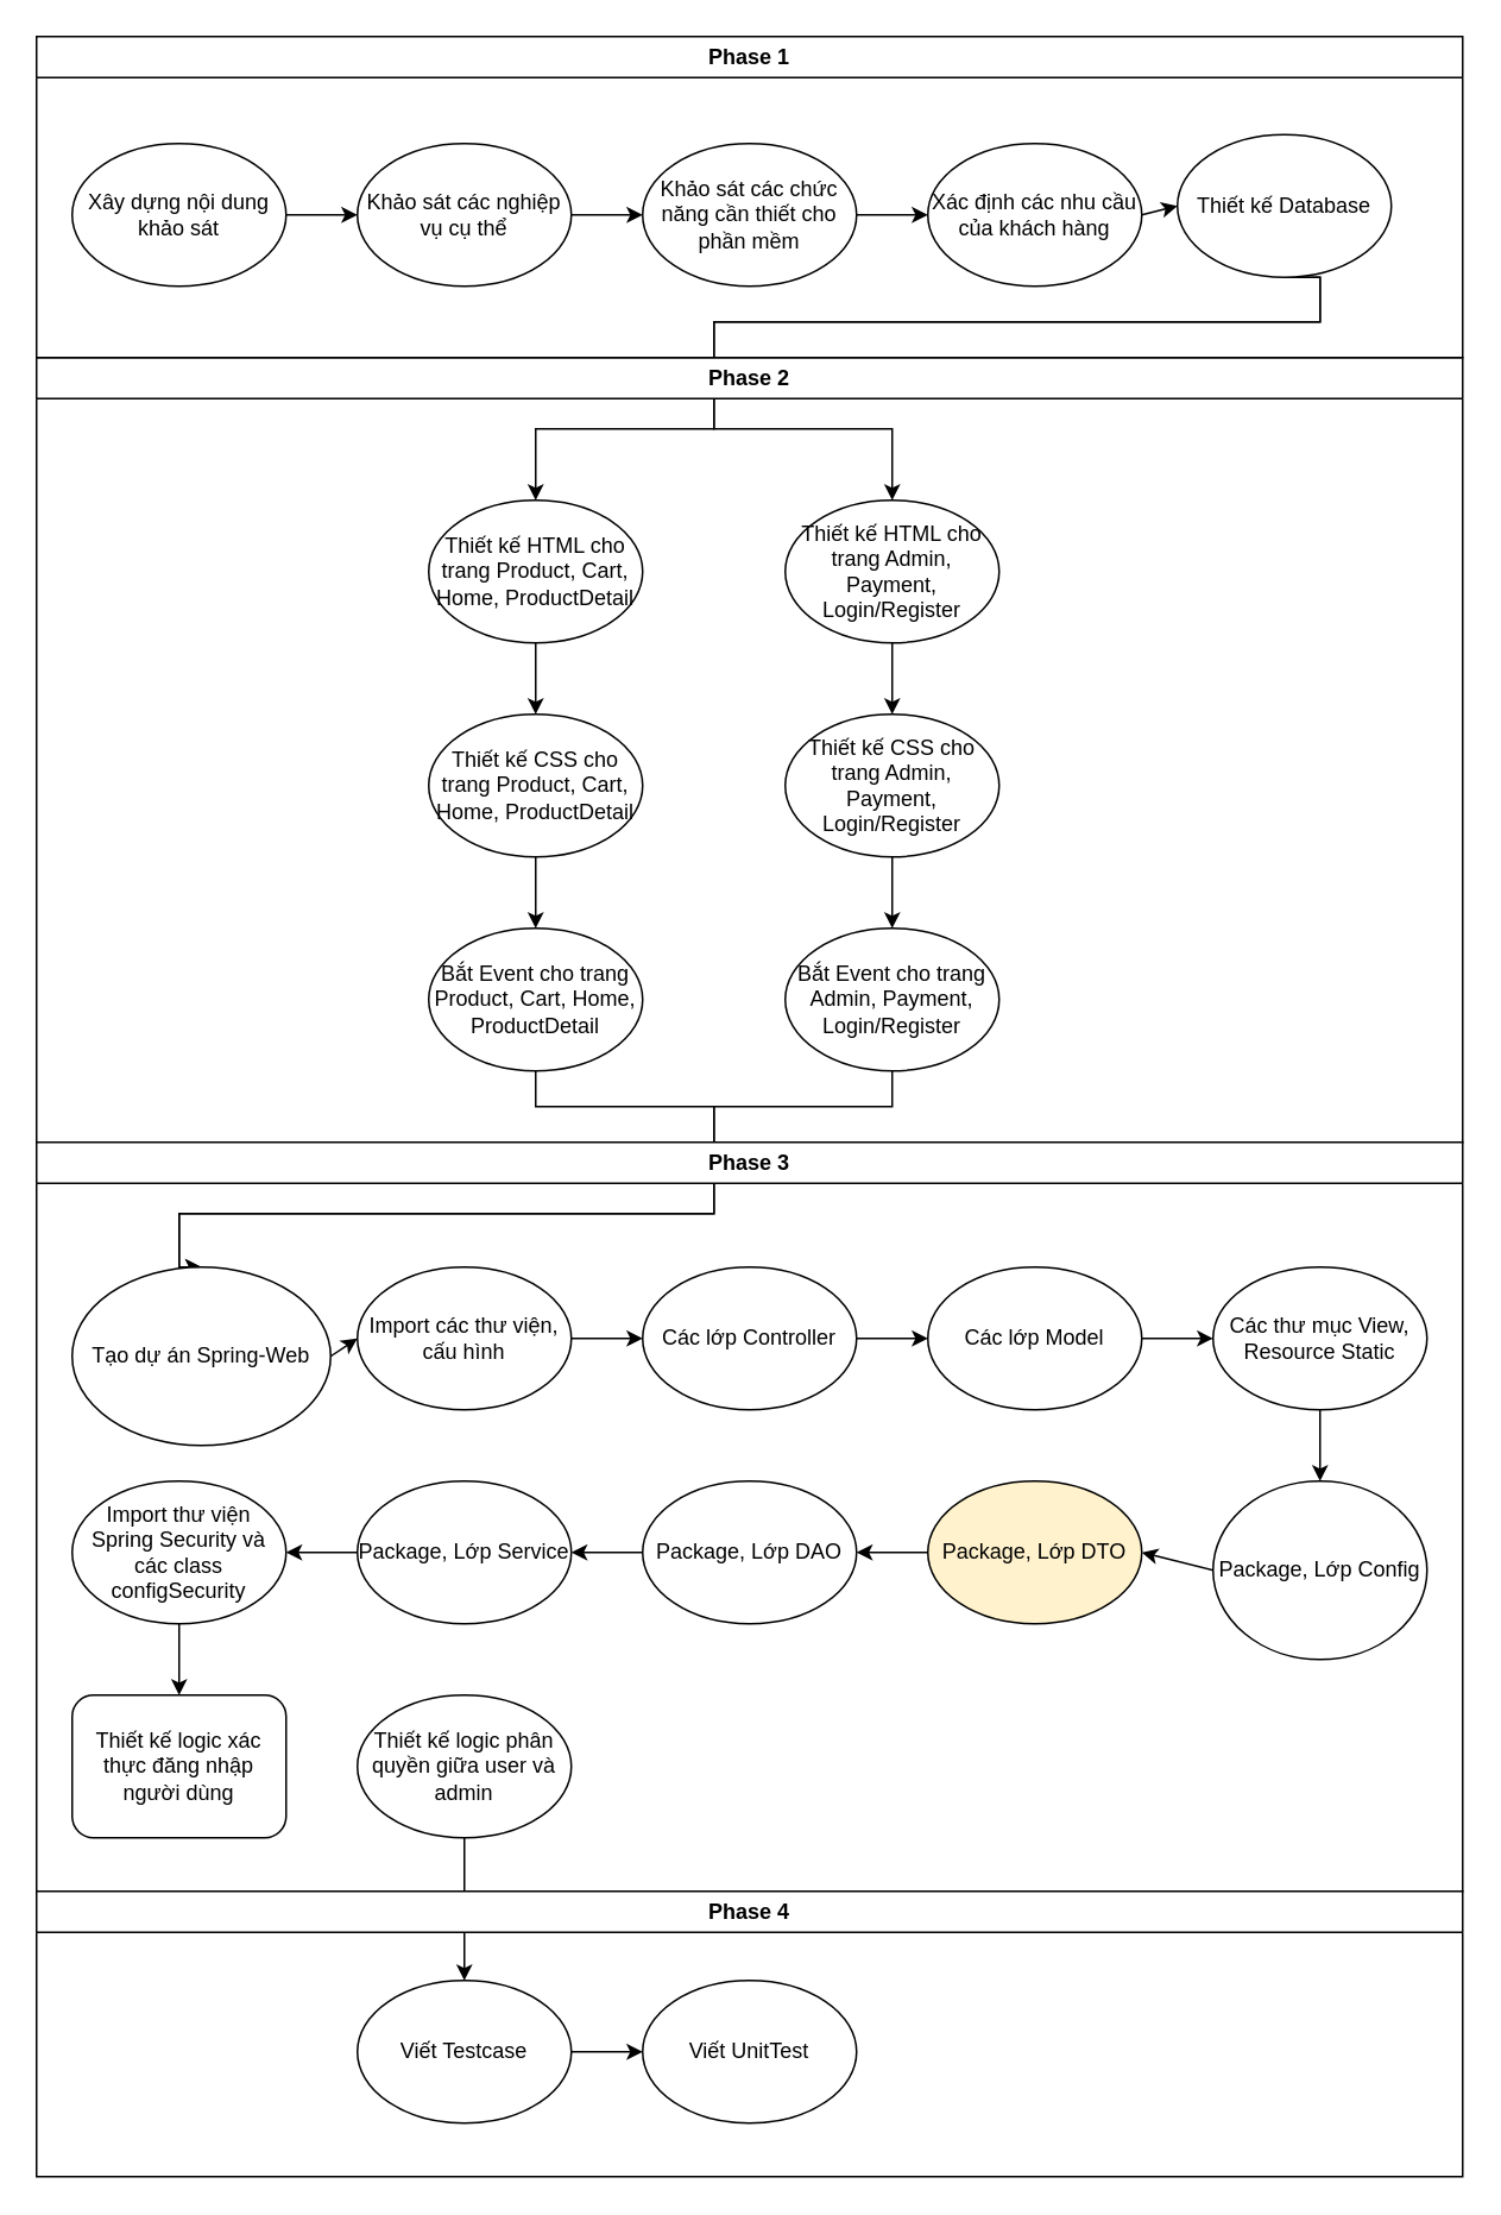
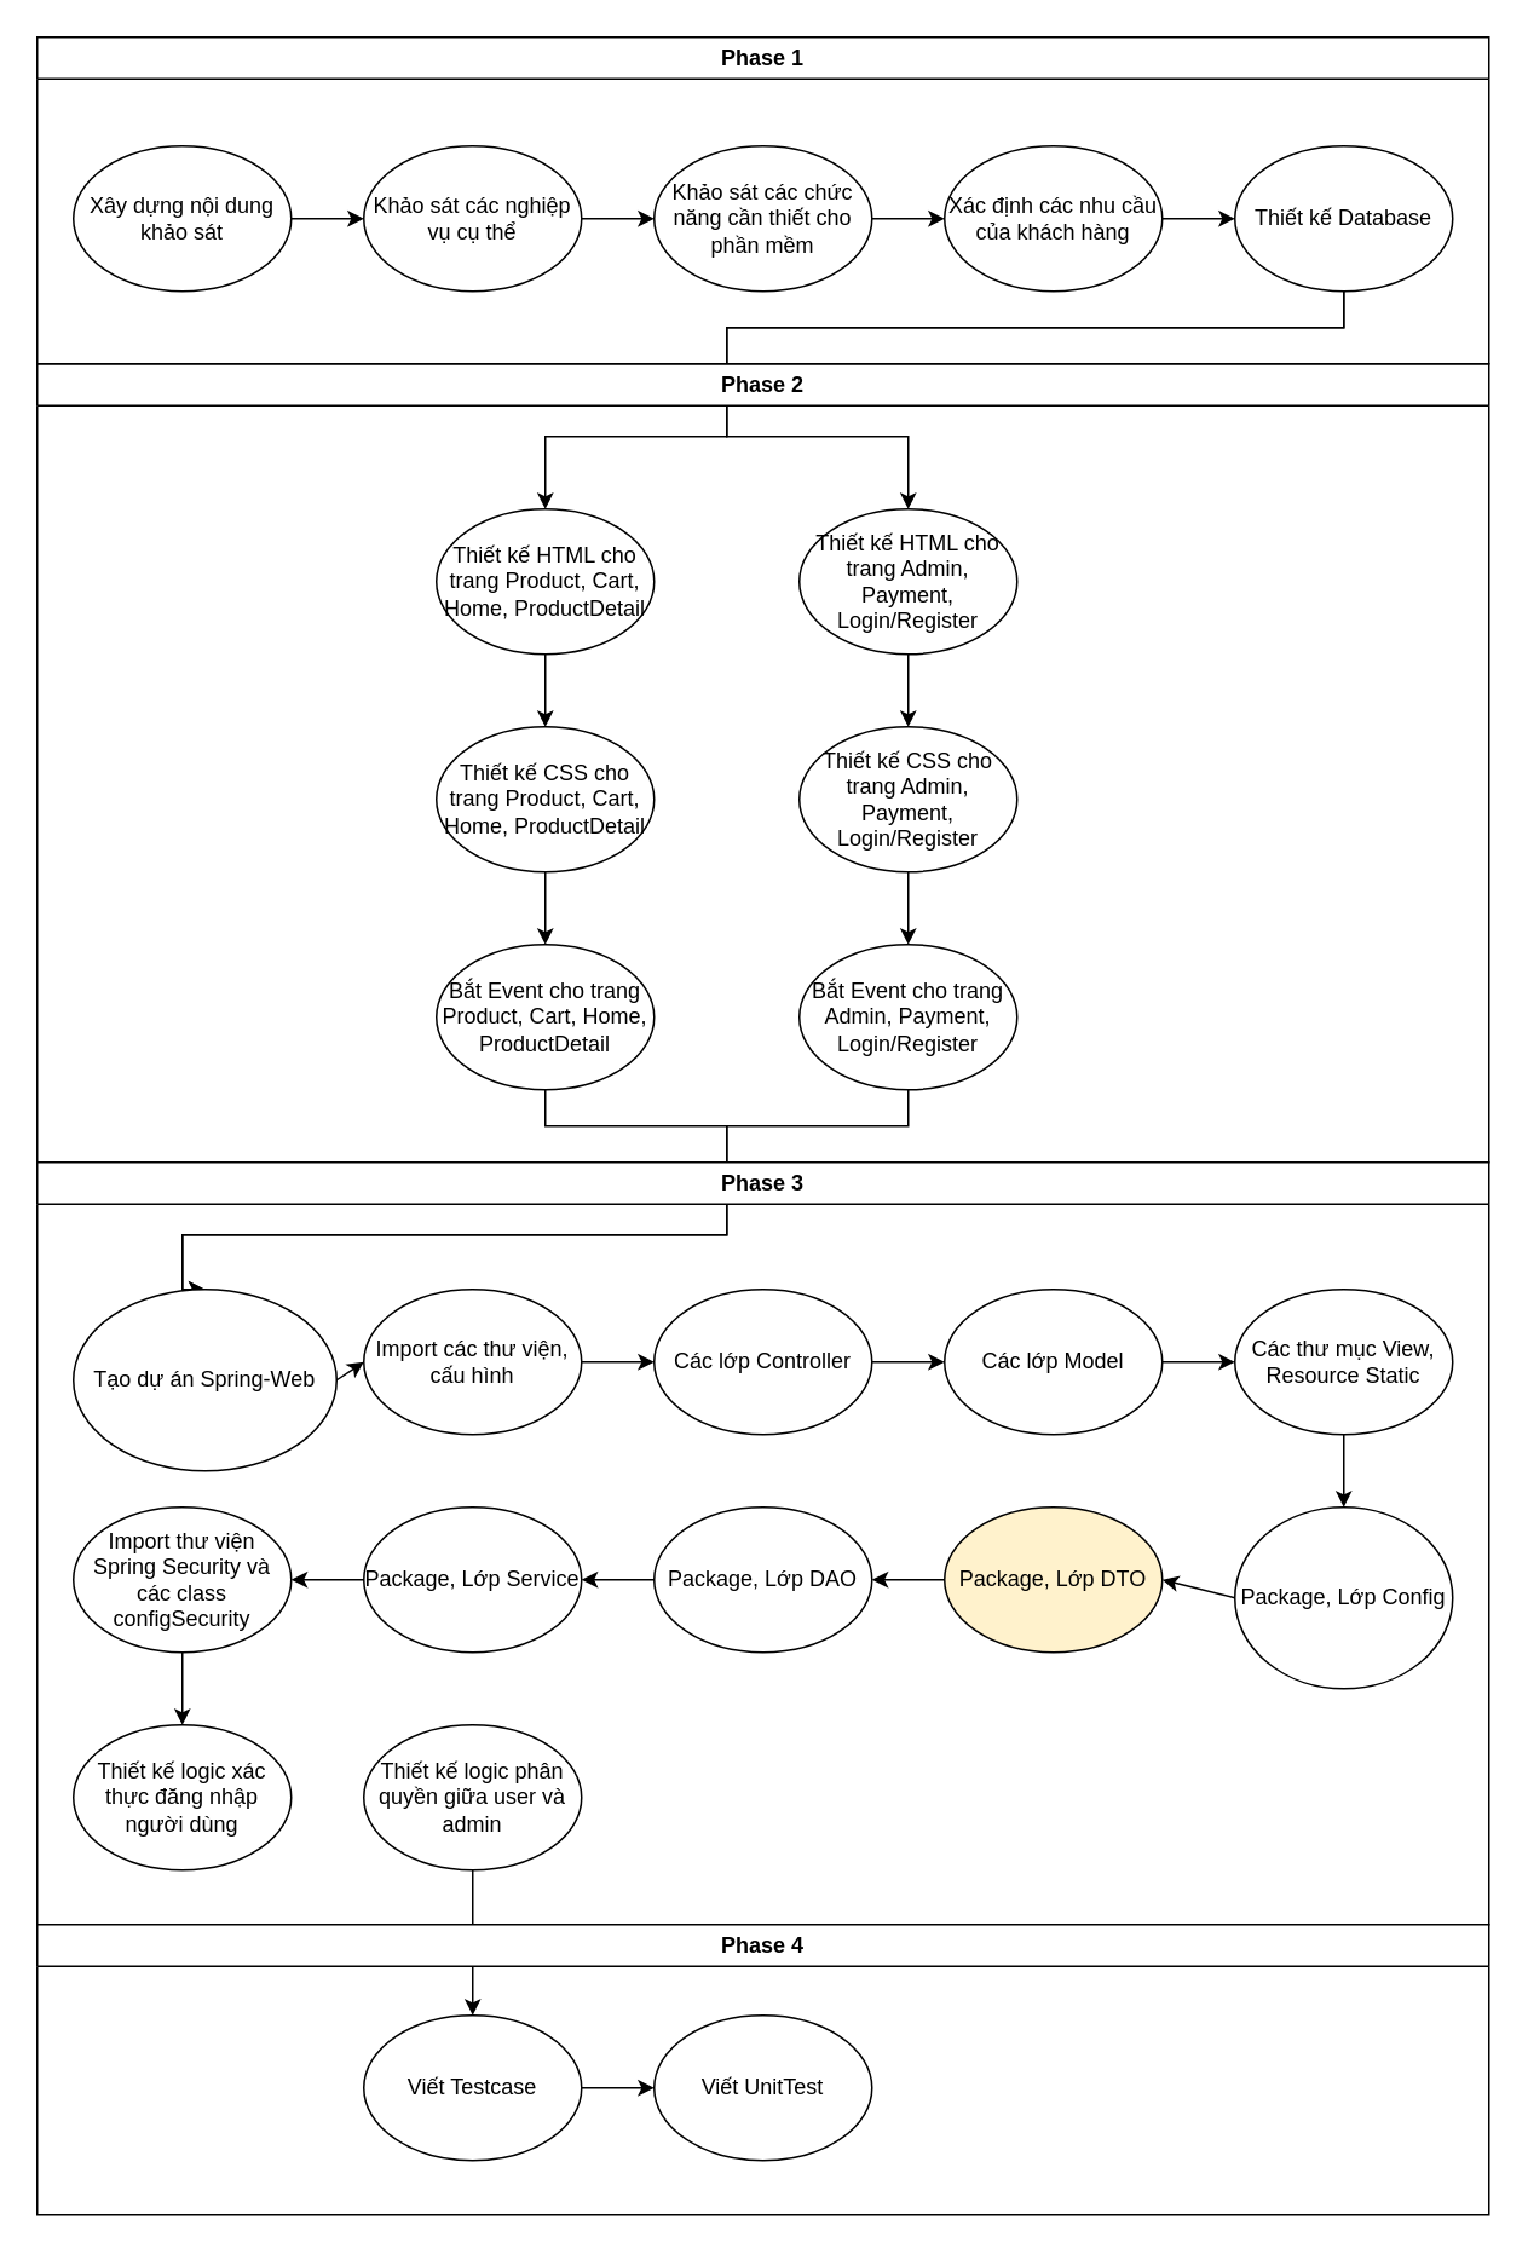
  <mxCell id="0" />
  <mxCell id="1" parent="0" />
  <mxCell id="2" value="" style="endArrow=classic;html=1;rounded=0;exitX=0.5;exitY=1;exitDx=0;exitDy=0;entryX=0.5;entryY=0;entryDx=0;entryDy=0;edgeStyle=orthogonalEdgeStyle;" edge="1" parent="1" source="28" target="7"><mxGeometry width="50" height="50" relative="1" as="geometry"><mxPoint x="540" y="260" as="sourcePoint" /><mxPoint x="590" y="210" as="targetPoint" /><Array as="points"><mxPoint x="740" y="180" /><mxPoint x="400" y="180" /><mxPoint x="400" y="240" /><mxPoint x="300" y="240" /></Array></mxGeometry></mxCell>
  <mxCell id="3" value="" style="endArrow=classic;html=1;rounded=0;exitX=0.5;exitY=1;exitDx=0;exitDy=0;entryX=0.5;entryY=0;entryDx=0;entryDy=0;edgeStyle=orthogonalEdgeStyle;" edge="1" parent="1" source="28" target="8"><mxGeometry width="50" height="50" relative="1" as="geometry"><mxPoint x="430" y="320" as="sourcePoint" /><mxPoint x="480" y="270" as="targetPoint" /><Array as="points"><mxPoint x="740" y="180" /><mxPoint x="400" y="180" /><mxPoint x="400" y="240" /><mxPoint x="500" y="240" /></Array></mxGeometry></mxCell>
  <mxCell id="4" value="" style="endArrow=classic;html=1;rounded=0;exitX=0.5;exitY=1;exitDx=0;exitDy=0;entryX=0.5;entryY=0;entryDx=0;entryDy=0;edgeStyle=orthogonalEdgeStyle;" edge="1" parent="1" source="11" target="19"><mxGeometry width="50" height="50" relative="1" as="geometry"><mxPoint x="340" y="600" as="sourcePoint" /><mxPoint x="130" y="710" as="targetPoint" /><Array as="points"><mxPoint x="300" y="620" /><mxPoint x="400" y="620" /><mxPoint x="400" y="680" /><mxPoint x="100" y="680" /></Array></mxGeometry></mxCell>
  <mxCell id="5" value="" style="endArrow=classic;html=1;rounded=0;exitX=0.5;exitY=1;exitDx=0;exitDy=0;entryX=0.5;entryY=0;entryDx=0;entryDy=0;edgeStyle=orthogonalEdgeStyle;" edge="1" parent="1" source="12" target="19"><mxGeometry width="50" height="50" relative="1" as="geometry"><mxPoint x="540" y="600" as="sourcePoint" /><mxPoint x="130" y="710" as="targetPoint" /><Array as="points"><mxPoint x="500" y="620" /><mxPoint x="400" y="620" /><mxPoint x="400" y="680" /><mxPoint x="100" y="680" /></Array></mxGeometry></mxCell>
  <mxCell id="6" value="Phase 2" style="swimlane;whiteSpace=wrap;html=1;" vertex="1" parent="1"><mxGeometry x="20" y="200" width="800" height="440" as="geometry" /></mxCell>
  <mxCell id="7" value="Thiết kế HTML cho trang Product, Cart, Home, ProductDetail" style="ellipse;whiteSpace=wrap;html=1;" vertex="1" parent="6"><mxGeometry x="220" y="80" width="120" height="80" as="geometry" /></mxCell>
  <mxCell id="8" value="Thiết kế HTML cho trang Admin, Payment, Login/Register" style="ellipse;whiteSpace=wrap;html=1;" vertex="1" parent="6"><mxGeometry x="420" y="80" width="120" height="80" as="geometry" /></mxCell>
  <mxCell id="9" value="Thiết kế CSS cho trang Product, Cart, Home, ProductDetail" style="ellipse;whiteSpace=wrap;html=1;" vertex="1" parent="6"><mxGeometry x="220" y="200" width="120" height="80" as="geometry" /></mxCell>
  <mxCell id="10" value="Thiết kế CSS cho trang Admin, Payment, Login/Register" style="ellipse;whiteSpace=wrap;html=1;" vertex="1" parent="6"><mxGeometry x="420" y="200" width="120" height="80" as="geometry" /></mxCell>
  <mxCell id="11" value="Bắt Event cho trang Product, Cart, Home, ProductDetail" style="ellipse;whiteSpace=wrap;html=1;" vertex="1" parent="6"><mxGeometry x="220" y="320" width="120" height="80" as="geometry" /></mxCell>
  <mxCell id="12" value="Bắt Event cho trang Admin, Payment, Login/Register" style="ellipse;whiteSpace=wrap;html=1;" vertex="1" parent="6"><mxGeometry x="420" y="320" width="120" height="80" as="geometry" /></mxCell>
  <mxCell id="13" value="" style="endArrow=classic;html=1;rounded=0;exitX=0.5;exitY=1;exitDx=0;exitDy=0;entryX=0.5;entryY=0;entryDx=0;entryDy=0;" edge="1" parent="6" source="7" target="9"><mxGeometry width="50" height="50" relative="1" as="geometry"><mxPoint x="210" y="230" as="sourcePoint" /><mxPoint x="260" y="180" as="targetPoint" /></mxGeometry></mxCell>
  <mxCell id="14" value="" style="endArrow=classic;html=1;rounded=0;exitX=0.5;exitY=1;exitDx=0;exitDy=0;entryX=0.5;entryY=0;entryDx=0;entryDy=0;" edge="1" parent="6" source="8" target="10"><mxGeometry width="50" height="50" relative="1" as="geometry"><mxPoint x="650" y="200" as="sourcePoint" /><mxPoint x="700" y="150" as="targetPoint" /></mxGeometry></mxCell>
  <mxCell id="15" value="" style="endArrow=classic;html=1;rounded=0;exitX=0.5;exitY=1;exitDx=0;exitDy=0;entryX=0.5;entryY=0;entryDx=0;entryDy=0;" edge="1" parent="6" source="9" target="11"><mxGeometry width="50" height="50" relative="1" as="geometry"><mxPoint x="190" y="390" as="sourcePoint" /><mxPoint x="240" y="340" as="targetPoint" /></mxGeometry></mxCell>
  <mxCell id="16" value="" style="endArrow=classic;html=1;rounded=0;exitX=0.5;exitY=1;exitDx=0;exitDy=0;entryX=0.5;entryY=0;entryDx=0;entryDy=0;" edge="1" parent="6" source="10" target="12"><mxGeometry width="50" height="50" relative="1" as="geometry"><mxPoint x="630" y="340" as="sourcePoint" /><mxPoint x="680" y="290" as="targetPoint" /></mxGeometry></mxCell>
  <mxCell id="17" value="Xây dựng nội dung khảo sát" style="ellipse;whiteSpace=wrap;html=1;" vertex="1" parent="1"><mxGeometry x="40" y="80" width="120" height="80" as="geometry" /></mxCell>
  <mxCell id="18" value="" style="endArrow=classic;html=1;rounded=0;exitX=1;exitY=0.5;exitDx=0;exitDy=0;entryX=0;entryY=0.5;entryDx=0;entryDy=0;" edge="1" parent="1" source="17" target="23"><mxGeometry width="50" height="50" relative="1" as="geometry"><mxPoint x="170" y="260" as="sourcePoint" /><mxPoint x="220" y="210" as="targetPoint" /></mxGeometry></mxCell>
  <mxCell id="19" value="Tạo dự án Spring-Web" style="ellipse;whiteSpace=wrap;html=1;" vertex="1" parent="1"><mxGeometry x="40" y="710" width="145" height="100" as="geometry" /></mxCell>
  <mxCell id="20" value="" style="endArrow=classic;html=1;rounded=0;exitX=1;exitY=0.5;exitDx=0;exitDy=0;entryX=0;entryY=0.5;entryDx=0;entryDy=0;" edge="1" parent="1" source="19" target="31"><mxGeometry width="50" height="50" relative="1" as="geometry"><mxPoint x="-20" y="650" as="sourcePoint" /><mxPoint x="30" y="600" as="targetPoint" /></mxGeometry></mxCell>
  <mxCell id="21" value="" style="endArrow=classic;html=1;rounded=0;exitX=0.5;exitY=1;exitDx=0;exitDy=0;entryX=0.5;entryY=0;entryDx=0;entryDy=0;" edge="1" parent="1" source="50" target="52"><mxGeometry width="50" height="50" relative="1" as="geometry"><mxPoint x="180" y="1310" as="sourcePoint" /><mxPoint x="230" y="1260" as="targetPoint" /></mxGeometry></mxCell>
  <mxCell id="22" value="Phase 1" style="swimlane;whiteSpace=wrap;html=1;" vertex="1" parent="1"><mxGeometry x="20" y="20" width="800" height="180" as="geometry" /></mxCell>
  <mxCell id="23" value="Khảo sát các nghiệp vụ cụ thể" style="ellipse;whiteSpace=wrap;html=1;" vertex="1" parent="22"><mxGeometry x="180" y="60" width="120" height="80" as="geometry" /></mxCell>
  <mxCell id="24" value="Khảo sát các chức năng cần thiết cho phần mềm" style="ellipse;whiteSpace=wrap;html=1;" vertex="1" parent="22"><mxGeometry x="340" y="60" width="120" height="80" as="geometry" /></mxCell>
  <mxCell id="25" value="" style="endArrow=classic;html=1;rounded=0;exitX=1;exitY=0.5;exitDx=0;exitDy=0;entryX=0;entryY=0.5;entryDx=0;entryDy=0;" edge="1" parent="22" source="23" target="24"><mxGeometry width="50" height="50" relative="1" as="geometry"><mxPoint x="360" y="190" as="sourcePoint" /><mxPoint x="410" y="140" as="targetPoint" /></mxGeometry></mxCell>
  <mxCell id="26" value="Xác định các nhu cầu của khách hàng" style="ellipse;whiteSpace=wrap;html=1;" vertex="1" parent="22"><mxGeometry x="500" y="60" width="120" height="80" as="geometry" /></mxCell>
  <mxCell id="27" value="" style="endArrow=classic;html=1;rounded=0;exitX=1;exitY=0.5;exitDx=0;exitDy=0;entryX=0;entryY=0.5;entryDx=0;entryDy=0;" edge="1" parent="22" source="24" target="26"><mxGeometry width="50" height="50" relative="1" as="geometry"><mxPoint x="510" y="200" as="sourcePoint" /><mxPoint x="560" y="150" as="targetPoint" /></mxGeometry></mxCell>
- <mxCell id="28" value="Thiết kế Database" style="ellipse;whiteSpace=wrap;html=1;" vertex="1" parent="22"><mxGeometry x="640" y="55" width="120" height="80" as="geometry" /></mxCell>
+ <mxCell id="28" value="Thiết kế Database" style="ellipse;whiteSpace=wrap;html=1;" vertex="1" parent="22"><mxGeometry x="660" y="60" width="120" height="80" as="geometry" /></mxCell>
  <mxCell id="29" value="" style="endArrow=classic;html=1;rounded=0;exitX=1;exitY=0.5;exitDx=0;exitDy=0;entryX=0;entryY=0.5;entryDx=0;entryDy=0;" edge="1" parent="22" source="26" target="28"><mxGeometry width="50" height="50" relative="1" as="geometry"><mxPoint x="270" y="200" as="sourcePoint" /><mxPoint x="320" y="150" as="targetPoint" /></mxGeometry></mxCell>
  <mxCell id="30" value="Phase 3" style="swimlane;whiteSpace=wrap;html=1;" vertex="1" parent="1"><mxGeometry x="20" y="640" width="800" height="420" as="geometry" /></mxCell>
  <mxCell id="31" value="Import các thư viện, cấu hình" style="ellipse;whiteSpace=wrap;html=1;" vertex="1" parent="30"><mxGeometry x="180" y="70" width="120" height="80" as="geometry" /></mxCell>
  <mxCell id="32" value="Các lớp Controller" style="ellipse;whiteSpace=wrap;html=1;" vertex="1" parent="30"><mxGeometry x="340" y="70" width="120" height="80" as="geometry" /></mxCell>
  <mxCell id="33" value="" style="endArrow=classic;html=1;rounded=0;exitX=1;exitY=0.5;exitDx=0;exitDy=0;entryX=0;entryY=0.5;entryDx=0;entryDy=0;" edge="1" parent="30" source="31" target="32"><mxGeometry width="50" height="50" relative="1" as="geometry"><mxPoint x="340" y="200" as="sourcePoint" /><mxPoint x="390" y="150" as="targetPoint" /></mxGeometry></mxCell>
  <mxCell id="34" value="Các lớp Model" style="ellipse;whiteSpace=wrap;html=1;" vertex="1" parent="30"><mxGeometry x="500" y="70" width="120" height="80" as="geometry" /></mxCell>
  <mxCell id="35" value="" style="endArrow=classic;html=1;rounded=0;exitX=1;exitY=0.5;exitDx=0;exitDy=0;entryX=0;entryY=0.5;entryDx=0;entryDy=0;" edge="1" parent="30" source="32" target="34"><mxGeometry width="50" height="50" relative="1" as="geometry"><mxPoint x="540" y="200" as="sourcePoint" /><mxPoint x="590" y="150" as="targetPoint" /></mxGeometry></mxCell>
  <mxCell id="36" value="Các thư mục View, Resource Static" style="ellipse;whiteSpace=wrap;html=1;" vertex="1" parent="30"><mxGeometry x="660" y="70" width="120" height="80" as="geometry" /></mxCell>
  <mxCell id="37" value="" style="endArrow=classic;html=1;rounded=0;exitX=1;exitY=0.5;exitDx=0;exitDy=0;entryX=0;entryY=0.5;entryDx=0;entryDy=0;" edge="1" parent="30" source="34" target="36"><mxGeometry width="50" height="50" relative="1" as="geometry"><mxPoint x="460" y="230" as="sourcePoint" /><mxPoint x="510" y="180" as="targetPoint" /></mxGeometry></mxCell>
  <mxCell id="38" value="Package, Lớp Service" style="ellipse;whiteSpace=wrap;html=1;" vertex="1" parent="30"><mxGeometry x="180" y="190" width="120" height="80" as="geometry" /></mxCell>
  <mxCell id="39" value="Package, Lớp DAO" style="ellipse;whiteSpace=wrap;html=1;" vertex="1" parent="30"><mxGeometry x="340" y="190" width="120" height="80" as="geometry" /></mxCell>
  <mxCell id="40" value="" style="endArrow=classic;html=1;rounded=0;exitX=0;exitY=0.5;exitDx=0;exitDy=0;entryX=1;entryY=0.5;entryDx=0;entryDy=0;" edge="1" parent="30" source="39" target="38"><mxGeometry width="50" height="50" relative="1" as="geometry"><mxPoint x="470" y="410" as="sourcePoint" /><mxPoint x="520" y="360" as="targetPoint" /></mxGeometry></mxCell>
  <mxCell id="41" value="Package, Lớp DTO" style="ellipse;whiteSpace=wrap;html=1;fillColor=#fff2cc;" vertex="1" parent="30"><mxGeometry x="500" y="190" width="120" height="80" as="geometry" /></mxCell>
  <mxCell id="42" value="" style="endArrow=classic;html=1;rounded=0;exitX=0;exitY=0.5;exitDx=0;exitDy=0;entryX=1;entryY=0.5;entryDx=0;entryDy=0;" edge="1" parent="30" source="41" target="39"><mxGeometry width="50" height="50" relative="1" as="geometry"><mxPoint x="480" y="450" as="sourcePoint" /><mxPoint x="530" y="400" as="targetPoint" /></mxGeometry></mxCell>
  <mxCell id="43" value="Package, Lớp Config" style="ellipse;whiteSpace=wrap;html=1;" vertex="1" parent="30"><mxGeometry x="660" y="190" width="120" height="100" as="geometry" /></mxCell>
  <mxCell id="44" value="" style="endArrow=classic;html=1;rounded=0;exitX=0.5;exitY=1;exitDx=0;exitDy=0;entryX=0.5;entryY=0;entryDx=0;entryDy=0;" edge="1" parent="30" source="36" target="43"><mxGeometry width="50" height="50" relative="1" as="geometry"><mxPoint x="920" y="380" as="sourcePoint" /><mxPoint x="970" y="330" as="targetPoint" /></mxGeometry></mxCell>
  <mxCell id="45" value="" style="endArrow=classic;html=1;rounded=0;exitX=0;exitY=0.5;exitDx=0;exitDy=0;entryX=1;entryY=0.5;entryDx=0;entryDy=0;" edge="1" parent="30" source="43" target="41"><mxGeometry width="50" height="50" relative="1" as="geometry"><mxPoint x="430" y="330" as="sourcePoint" /><mxPoint x="740" y="220" as="targetPoint" /></mxGeometry></mxCell>
  <mxCell id="46" value="Import thư viện Spring Security và các class configSecurity" style="ellipse;whiteSpace=wrap;html=1;" vertex="1" parent="30"><mxGeometry x="20" y="190" width="120" height="80" as="geometry" /></mxCell>
  <mxCell id="47" value="" style="endArrow=classic;html=1;rounded=0;exitX=0;exitY=0.5;exitDx=0;exitDy=0;entryX=1;entryY=0.5;entryDx=0;entryDy=0;" edge="1" parent="30" source="38" target="46"><mxGeometry width="50" height="50" relative="1" as="geometry"><mxPoint x="500" y="450" as="sourcePoint" /><mxPoint x="550" y="400" as="targetPoint" /></mxGeometry></mxCell>
- <mxCell id="48" value="Thiết kế logic xác thực đăng nhập người dùng" style="whiteSpace=wrap;html=1;rounded=1;" vertex="1" parent="30"><mxGeometry x="20" y="310" width="120" height="80" as="geometry" /></mxCell>
+ <mxCell id="48" value="Thiết kế logic xác thực đăng nhập người dùng" style="ellipse;whiteSpace=wrap;html=1;" vertex="1" parent="30"><mxGeometry x="20" y="310" width="120" height="80" as="geometry" /></mxCell>
  <mxCell id="49" value="" style="endArrow=classic;html=1;rounded=0;exitX=0.5;exitY=1;exitDx=0;exitDy=0;entryX=0.5;entryY=0;entryDx=0;entryDy=0;" edge="1" parent="30" source="46" target="48"><mxGeometry width="50" height="50" relative="1" as="geometry"><mxPoint x="-80" y="400" as="sourcePoint" /><mxPoint x="-30" y="350" as="targetPoint" /></mxGeometry></mxCell>
  <mxCell id="50" value="Thiết kế logic phân quyền giữa user và admin" style="ellipse;whiteSpace=wrap;html=1;" vertex="1" parent="30"><mxGeometry x="180" y="310" width="120" height="80" as="geometry" /></mxCell>
  <mxCell id="51" value="Phase 4" style="swimlane;whiteSpace=wrap;html=1;" vertex="1" parent="1"><mxGeometry x="20" y="1060" width="800" height="160" as="geometry" /></mxCell>
  <mxCell id="52" value="Viết Testcase" style="ellipse;whiteSpace=wrap;html=1;" vertex="1" parent="51"><mxGeometry x="180" y="50" width="120" height="80" as="geometry" /></mxCell>
  <mxCell id="53" value="Viết UnitTest" style="ellipse;whiteSpace=wrap;html=1;" vertex="1" parent="51"><mxGeometry x="340" y="50" width="120" height="80" as="geometry" /></mxCell>
  <mxCell id="54" value="" style="endArrow=classic;html=1;rounded=0;exitX=1;exitY=0.5;exitDx=0;exitDy=0;entryX=0;entryY=0.5;entryDx=0;entryDy=0;" edge="1" parent="51" source="52" target="53"><mxGeometry width="50" height="50" relative="1" as="geometry"><mxPoint x="430" y="170" as="sourcePoint" /><mxPoint x="480" y="120" as="targetPoint" /></mxGeometry></mxCell>
